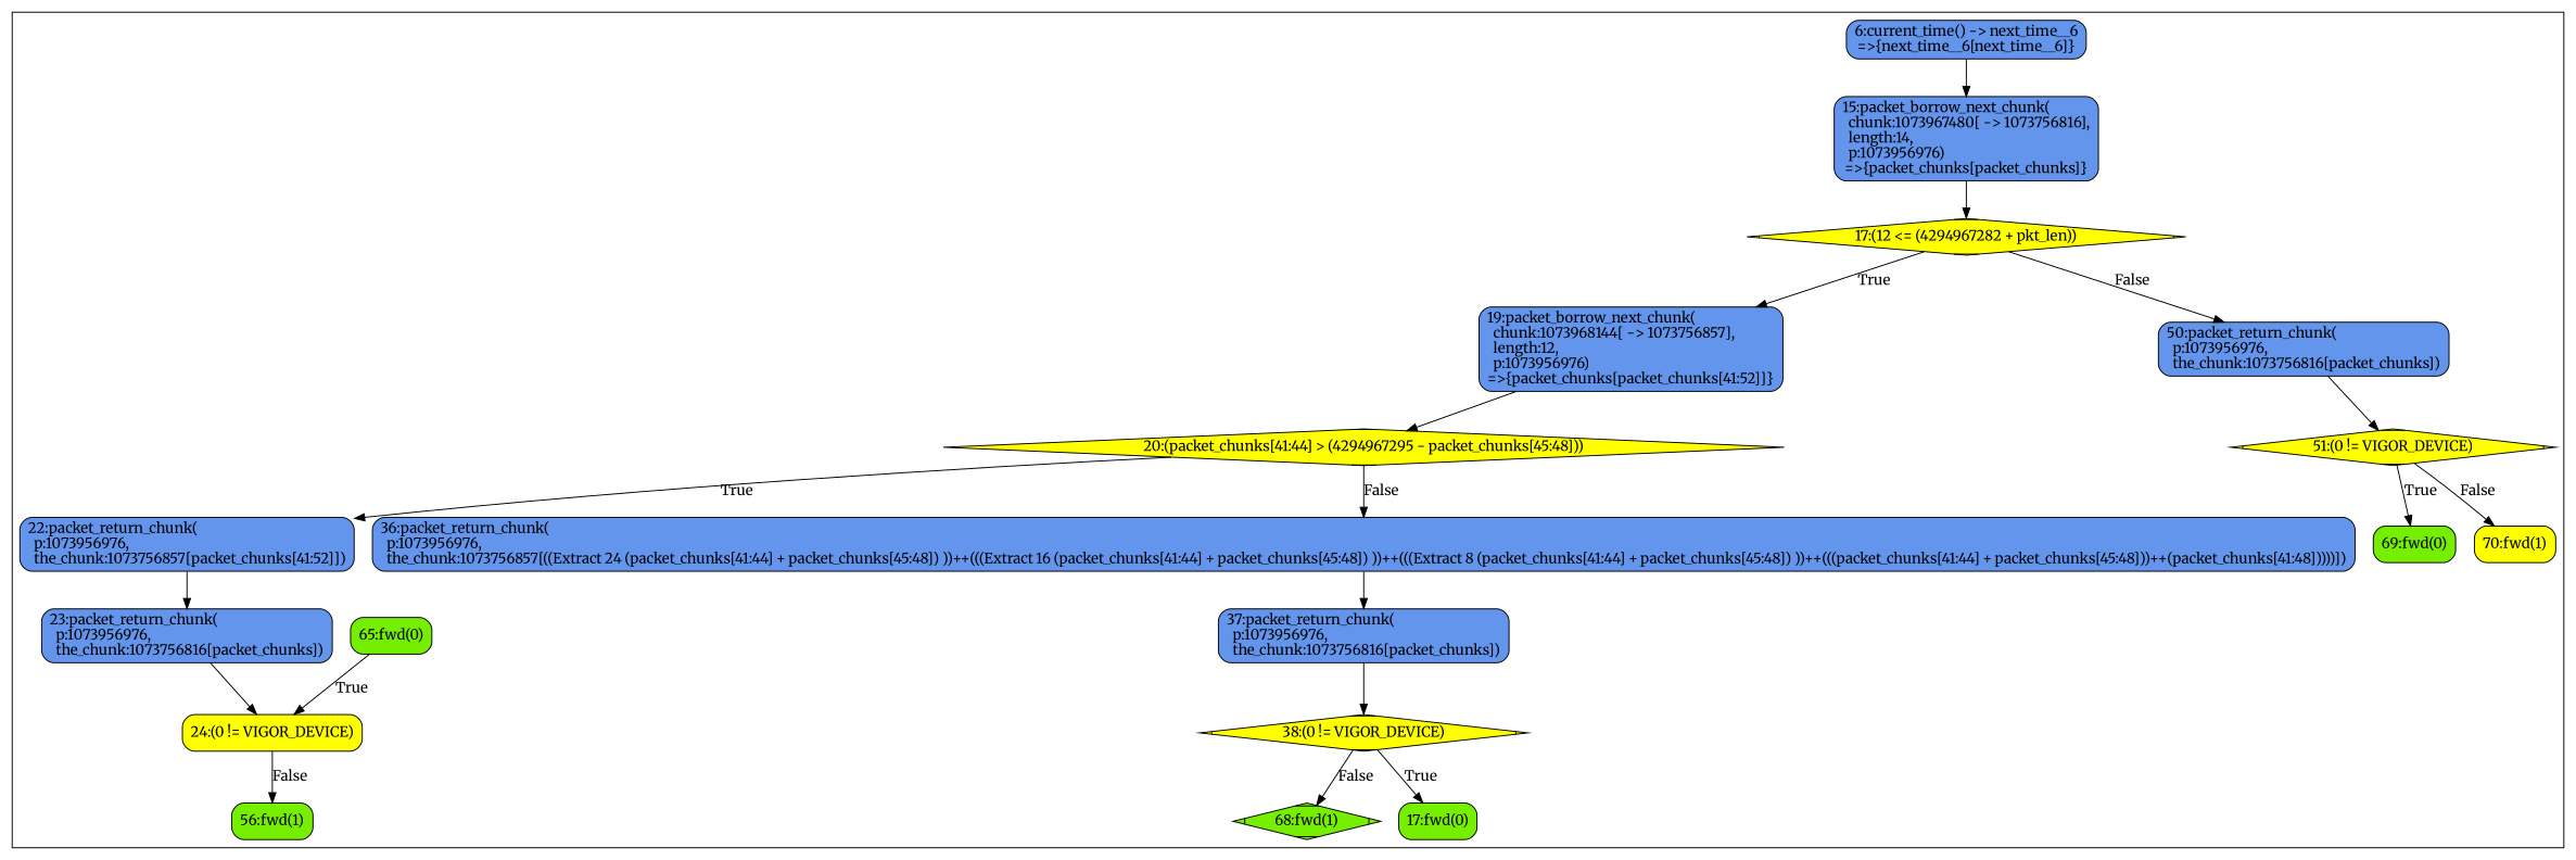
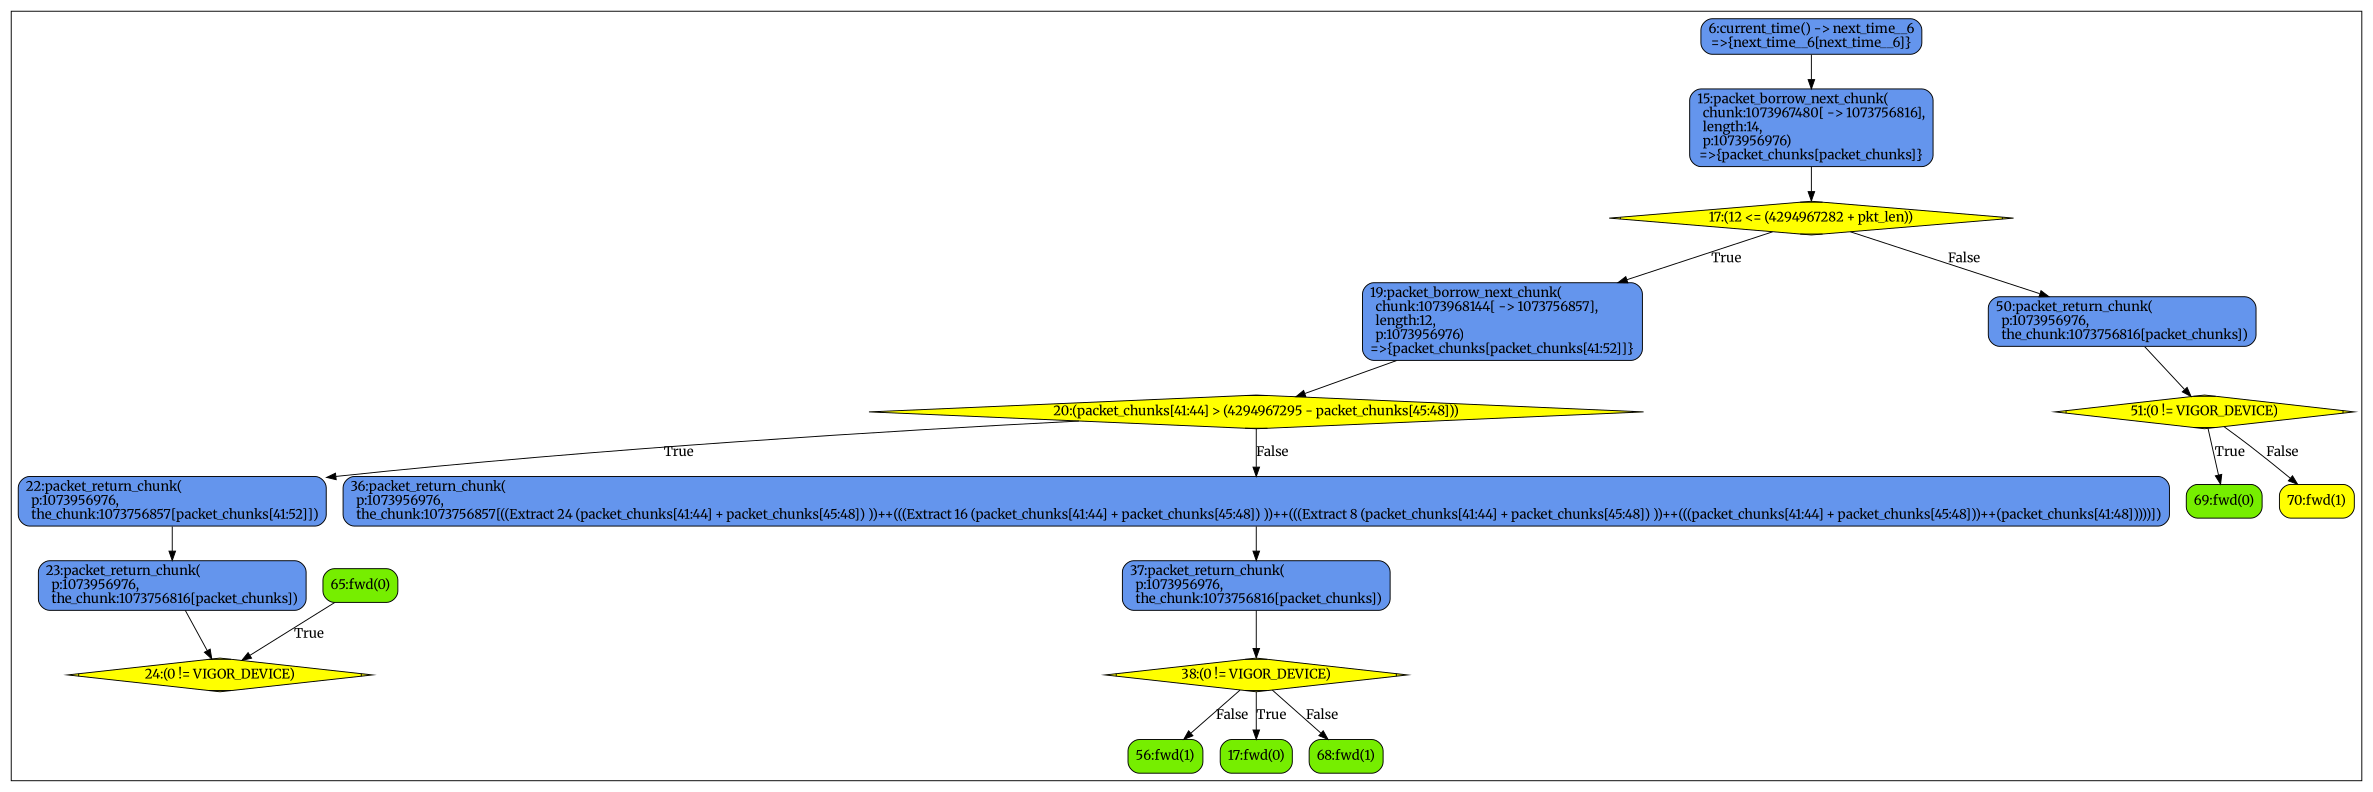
  digraph {
    fontname=Merriweather
    node [border=0 color=black fillcolor=cornflowerblue fontname=Merriweather shape=box style="rounded,filled"]
    edge [fontname=Merriweather]
    n1 [fillcolor=chartreuse2 label="65:fwd(0)"]
    n2 [fillcolor=chartreuse2 label="56:fwd(1)"]
-   n3 [fillcolor=yellow label="24:(0 != VIGOR_DEVICE)"]
+   n3 [fillcolor=yellow label="24:(0 != VIGOR_DEVICE)" shape=Mdiamond]
    n4 [label="23:packet_return_chunk(\l  p:1073956976,\l  the_chunk:1073756816[packet_chunks])"]
    n5 [label="22:packet_return_chunk(\l  p:1073956976,\l  the_chunk:1073756857[packet_chunks[41:52]])"]
    n6 [fillcolor=chartreuse2 label="17:fwd(0)"]
-   n7 [fillcolor=chartreuse2 label="68:fwd(1)" shape=Mdiamond]
+   n7 [fillcolor=chartreuse2 label="68:fwd(1)"]
    n8 [fillcolor=yellow label="38:(0 != VIGOR_DEVICE)" shape=Mdiamond]
    n9 [label="37:packet_return_chunk(\l  p:1073956976,\l  the_chunk:1073756816[packet_chunks])"]
    n10 [label="36:packet_return_chunk(\l  p:1073956976,\l  the_chunk:1073756857[((Extract 24 (packet_chunks[41:44] + packet_chunks[45:48]) ))++(((Extract 16 (packet_chunks[41:44] + packet_chunks[45:48]) ))++(((Extract 8 (packet_chunks[41:44] + packet_chunks[45:48]) ))++(((packet_chunks[41:44] + packet_chunks[45:48]))++(packet_chunks[41:48]))))])"]
    n11 [fillcolor=yellow label="20:(packet_chunks[41:44] > (4294967295 - packet_chunks[45:48]))" shape=Mdiamond]
    n12 [label="19:packet_borrow_next_chunk(\l  chunk:1073968144[ -> 1073756857],\l  length:12,\l  p:1073956976)\l=>{packet_chunks[packet_chunks[41:52]]}"]
    n13 [fillcolor=chartreuse2 label="69:fwd(0)"]
    n14 [fillcolor=yellow label="70:fwd(1)"]
    n15 [fillcolor=yellow label="51:(0 != VIGOR_DEVICE)" shape=Mdiamond]
    n16 [label="50:packet_return_chunk(\l  p:1073956976,\l  the_chunk:1073756816[packet_chunks])"]
    n17 [fillcolor=yellow label="17:(12 <= (4294967282 + pkt_len))" shape=Mdiamond]
    n18 [label="15:packet_borrow_next_chunk(\l  chunk:1073967480[ -> 1073756816],\l  length:14,\l  p:1073956976)\l=>{packet_chunks[packet_chunks]}"]
    n19 [label="6:current_time() -> next_time__6\l=>{next_time__6[next_time__6]}"]
    subgraph cluster_1 {
      n1
      n2
      n3
      n4
      n5
      n6
      n7
      n8
      n9
      n10
      n11
      n12
      n13
      n14
      n15
      n16
      n17
      n18
      n19
    }
    n1 -> n3 [label=True]
-   n3 -> n2 [label=False]
+   n8 -> n2 [label=False]
    n4 -> n3
    n5 -> n4
    n8 -> n6 [label=True]
    n8 -> n7 [label=False]
    n9 -> n8
    n10 -> n9
    n11 -> n5 [label=True]
    n11 -> n10 [label=False]
    n12 -> n11
    n15 -> n13 [label=True]
    n15 -> n14 [label=False]
    n16 -> n15
    n17 -> n12 [label=True]
    n17 -> n16 [label=False]
    n18 -> n17
    n19 -> n18
  }
